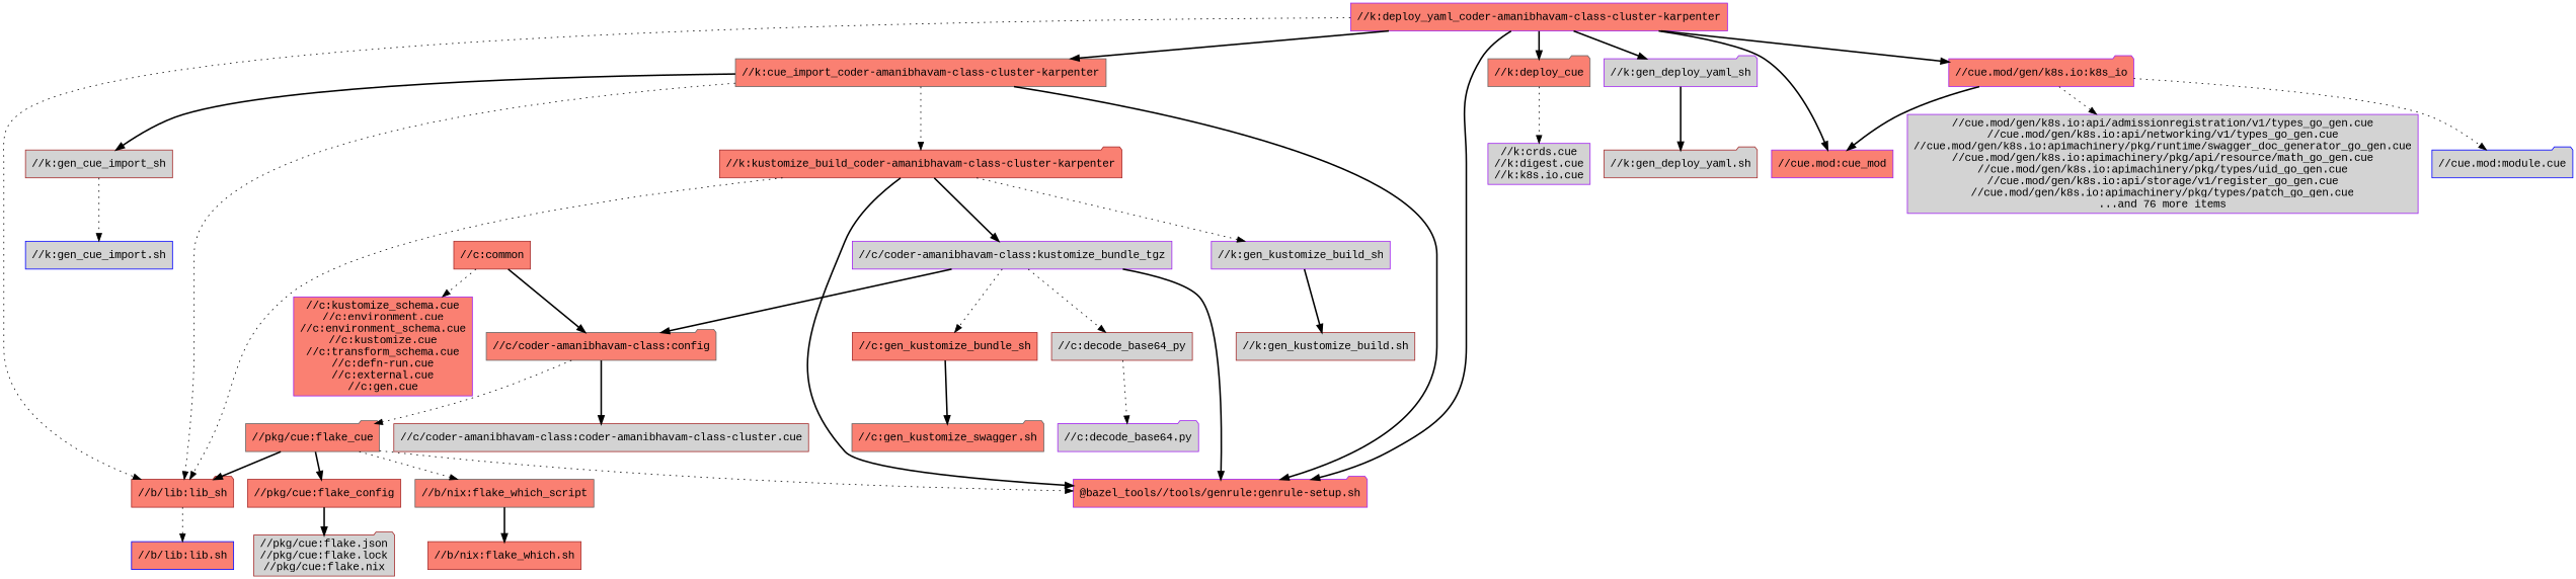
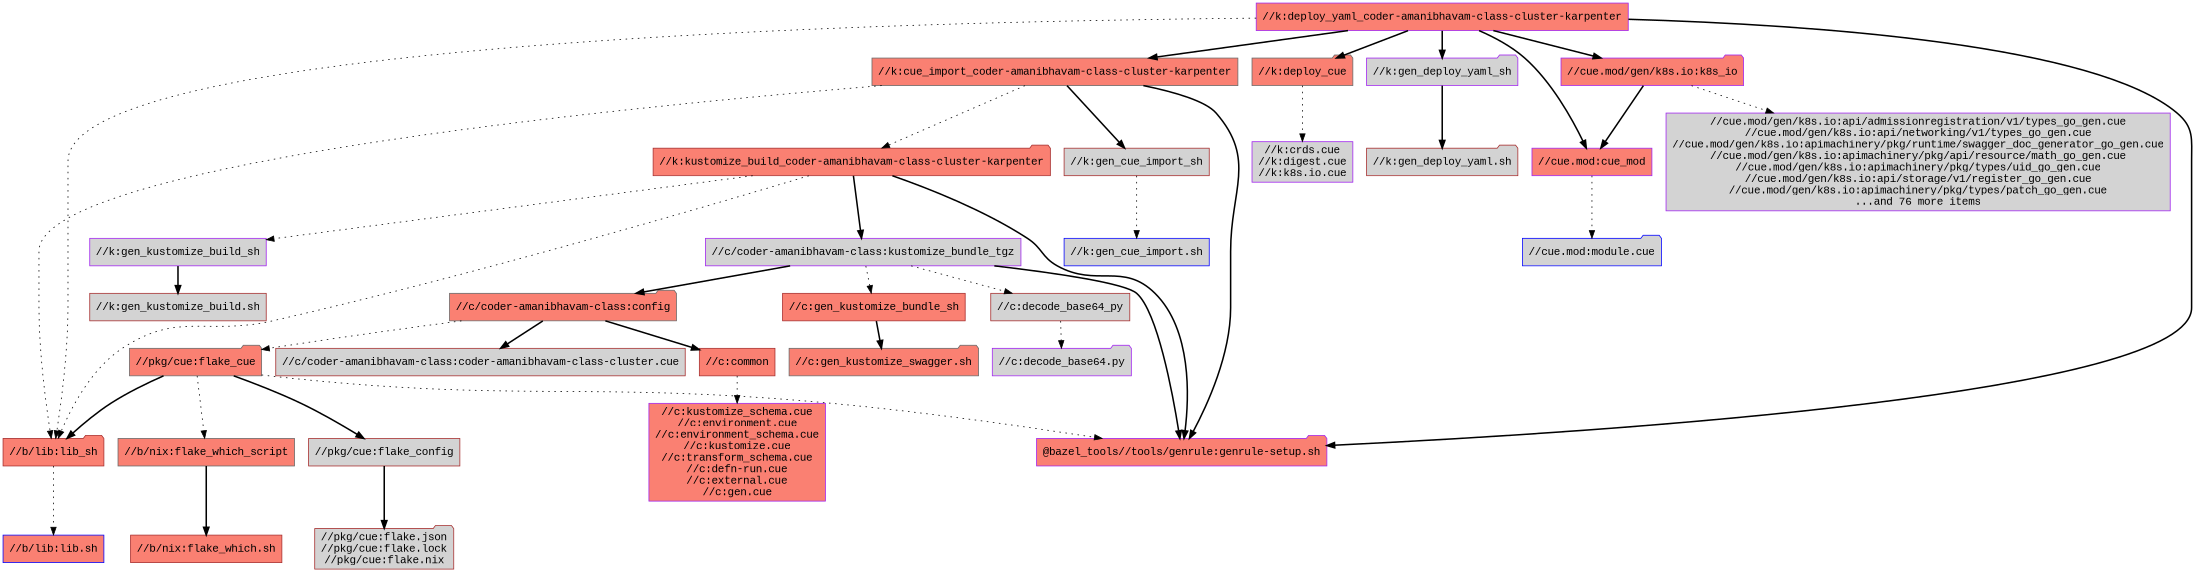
  digraph {
    fontname="Liberation Mono"
    node [color=brown fillcolor=salmon fontname="Liberation Mono" shape=box style=filled]
    edge [fontname="Liberation Mono" style=bold]
    "//k:deploy_yaml_coder-amanibhavam-class-cluster-karpenter" [color=purple]
    "//k:cue_import_coder-amanibhavam-class-cluster-karpenter" [color=gray40]
    "//k:deploy_cue" [color=gray40 shape=folder]
    "//k:gen_deploy_yaml_sh" [color=purple fillcolor=lightgrey shape=folder]
    "//cue.mod:cue_mod" [color=purple]
    "//cue.mod/gen/k8s.io:k8s_io" [color=purple shape=folder]
    "//b/lib:lib_sh" [shape=folder]
    "@bazel_tools//tools/genrule:genrule-setup.sh" [color=purple shape=folder]
    "//k:kustomize_build_coder-amanibhavam-class-cluster-karpenter" [shape=folder]
    "//k:gen_cue_import_sh" [fillcolor=lightgrey]
    "//k:crds.cue\n//k:digest.cue\n//k:k8s.io.cue" [color=purple fillcolor=lightgrey]
    "//k:gen_deploy_yaml.sh" [fillcolor=lightgrey shape=folder]
    "//cue.mod:module.cue" [color=blue fillcolor=lightgrey shape=folder]
    "//cue.mod/gen/k8s.io:api/admissionregistration/v1/types_go_gen.cue\n//cue.mod/gen/k8s.io:api/networking/v1/types_go_gen.cue\n//cue.mod/gen/k8s.io:apimachinery/pkg/runtime/swagger_doc_generator_go_gen.cue\n//cue.mod/gen/k8s.io:apimachinery/pkg/api/resource/math_go_gen.cue\n//cue.mod/gen/k8s.io:apimachinery/pkg/types/uid_go_gen.cue\n//cue.mod/gen/k8s.io:api/storage/v1/register_go_gen.cue\n//cue.mod/gen/k8s.io:apimachinery/pkg/types/patch_go_gen.cue\n...and 76 more items" [color=purple fillcolor=lightgrey]
    "//b/lib:lib.sh" [color=blue]
    "//k:gen_kustomize_build_sh" [color=purple fillcolor=lightgrey]
    "//c/coder-amanibhavam-class:kustomize_bundle_tgz" [color=purple fillcolor=lightgrey]
    "//k:gen_cue_import.sh" [color=blue fillcolor=lightgrey]
    "//k:gen_kustomize_build.sh" [fillcolor=lightgrey]
    "//c/coder-amanibhavam-class:config" [color=gray40 shape=folder]
    "//c:gen_kustomize_bundle_sh"
    "//c:decode_base64_py" [fillcolor=lightgrey]
    "//pkg/cue:flake_cue" [color=gray40 shape=folder]
    "//c/coder-amanibhavam-class:coder-amanibhavam-class-cluster.cue" [fillcolor=lightgrey]
    "//c:common"
    n26 [color=gray40 label="//c:gen_kustomize_swagger.sh" shape=folder]
    "//c:decode_base64.py" [color=purple fillcolor=lightgrey shape=folder]
-   "//pkg/cue:flake_config"
+   "//pkg/cue:flake_config" [fillcolor=lightgrey]
    "//b/nix:flake_which_script" [color=gray40]
    "//c:kustomize_schema.cue\n//c:environment.cue\n//c:environment_schema.cue\n//c:kustomize.cue\n//c:transform_schema.cue\n//c:defn-run.cue\n//c:external.cue\n//c:gen.cue" [color=purple]
    "//pkg/cue:flake.json\n//pkg/cue:flake.lock\n//pkg/cue:flake.nix" [fillcolor=lightgrey shape=folder]
    "//b/nix:flake_which.sh"
    "//k:deploy_yaml_coder-amanibhavam-class-cluster-karpenter" -> "//k:cue_import_coder-amanibhavam-class-cluster-karpenter"
    "//k:deploy_yaml_coder-amanibhavam-class-cluster-karpenter" -> "//k:deploy_cue"
    "//k:deploy_yaml_coder-amanibhavam-class-cluster-karpenter" -> "//k:gen_deploy_yaml_sh"
    "//k:deploy_yaml_coder-amanibhavam-class-cluster-karpenter" -> "//cue.mod:cue_mod"
    "//k:deploy_yaml_coder-amanibhavam-class-cluster-karpenter" -> "//cue.mod/gen/k8s.io:k8s_io"
    "//k:deploy_yaml_coder-amanibhavam-class-cluster-karpenter" -> "//b/lib:lib_sh" [style=dotted]
    "//k:deploy_yaml_coder-amanibhavam-class-cluster-karpenter" -> "@bazel_tools//tools/genrule:genrule-setup.sh"
    "//k:cue_import_coder-amanibhavam-class-cluster-karpenter" -> "//b/lib:lib_sh" [style=dotted]
    "//k:cue_import_coder-amanibhavam-class-cluster-karpenter" -> "@bazel_tools//tools/genrule:genrule-setup.sh"
    "//k:cue_import_coder-amanibhavam-class-cluster-karpenter" -> "//k:kustomize_build_coder-amanibhavam-class-cluster-karpenter" [style=dotted]
    "//k:cue_import_coder-amanibhavam-class-cluster-karpenter" -> "//k:gen_cue_import_sh"
    "//k:deploy_cue" -> "//k:crds.cue\n//k:digest.cue\n//k:k8s.io.cue" [style=dotted]
    "//k:gen_deploy_yaml_sh" -> "//k:gen_deploy_yaml.sh"
-   "//cue.mod/gen/k8s.io:k8s_io" -> "//cue.mod:module.cue" [style=dotted]
+   "//cue.mod:cue_mod" -> "//cue.mod:module.cue" [style=dotted]
    "//cue.mod/gen/k8s.io:k8s_io" -> "//cue.mod:cue_mod"
    "//cue.mod/gen/k8s.io:k8s_io" -> "//cue.mod/gen/k8s.io:api/admissionregistration/v1/types_go_gen.cue\n//cue.mod/gen/k8s.io:api/networking/v1/types_go_gen.cue\n//cue.mod/gen/k8s.io:apimachinery/pkg/runtime/swagger_doc_generator_go_gen.cue\n//cue.mod/gen/k8s.io:apimachinery/pkg/api/resource/math_go_gen.cue\n//cue.mod/gen/k8s.io:apimachinery/pkg/types/uid_go_gen.cue\n//cue.mod/gen/k8s.io:api/storage/v1/register_go_gen.cue\n//cue.mod/gen/k8s.io:apimachinery/pkg/types/patch_go_gen.cue\n...and 76 more items" [style=dotted]
    "//b/lib:lib_sh" -> "//b/lib:lib.sh" [style=dotted]
    "//k:kustomize_build_coder-amanibhavam-class-cluster-karpenter" -> "//b/lib:lib_sh" [style=dotted]
    "//k:kustomize_build_coder-amanibhavam-class-cluster-karpenter" -> "@bazel_tools//tools/genrule:genrule-setup.sh"
    "//k:kustomize_build_coder-amanibhavam-class-cluster-karpenter" -> "//k:gen_kustomize_build_sh" [style=dotted]
    "//k:kustomize_build_coder-amanibhavam-class-cluster-karpenter" -> "//c/coder-amanibhavam-class:kustomize_bundle_tgz"
    "//k:gen_cue_import_sh" -> "//k:gen_cue_import.sh" [style=dotted]
    "//k:gen_kustomize_build_sh" -> "//k:gen_kustomize_build.sh"
    "//c/coder-amanibhavam-class:kustomize_bundle_tgz" -> "@bazel_tools//tools/genrule:genrule-setup.sh"
    "//c/coder-amanibhavam-class:kustomize_bundle_tgz" -> "//c/coder-amanibhavam-class:config"
    "//c/coder-amanibhavam-class:kustomize_bundle_tgz" -> "//c:gen_kustomize_bundle_sh" [style=dotted]
    "//c/coder-amanibhavam-class:kustomize_bundle_tgz" -> "//c:decode_base64_py" [style=dotted]
    "//c/coder-amanibhavam-class:config" -> "//pkg/cue:flake_cue" [style=dotted]
    "//c/coder-amanibhavam-class:config" -> "//c/coder-amanibhavam-class:coder-amanibhavam-class-cluster.cue"
-   "//c:common" -> "//c/coder-amanibhavam-class:config"
+   "//c/coder-amanibhavam-class:config" -> "//c:common"
    "//c:gen_kustomize_bundle_sh" -> n26
    "//c:decode_base64_py" -> "//c:decode_base64.py" [style=dotted]
    "//pkg/cue:flake_cue" -> "//b/lib:lib_sh"
    "//pkg/cue:flake_cue" -> "@bazel_tools//tools/genrule:genrule-setup.sh" [style=dotted]
    "//pkg/cue:flake_cue" -> "//pkg/cue:flake_config"
    "//pkg/cue:flake_cue" -> "//b/nix:flake_which_script" [style=dotted]
    "//c:common" -> "//c:kustomize_schema.cue\n//c:environment.cue\n//c:environment_schema.cue\n//c:kustomize.cue\n//c:transform_schema.cue\n//c:defn-run.cue\n//c:external.cue\n//c:gen.cue" [style=dotted]
    "//pkg/cue:flake_config" -> "//pkg/cue:flake.json\n//pkg/cue:flake.lock\n//pkg/cue:flake.nix"
    "//b/nix:flake_which_script" -> "//b/nix:flake_which.sh"
  }
